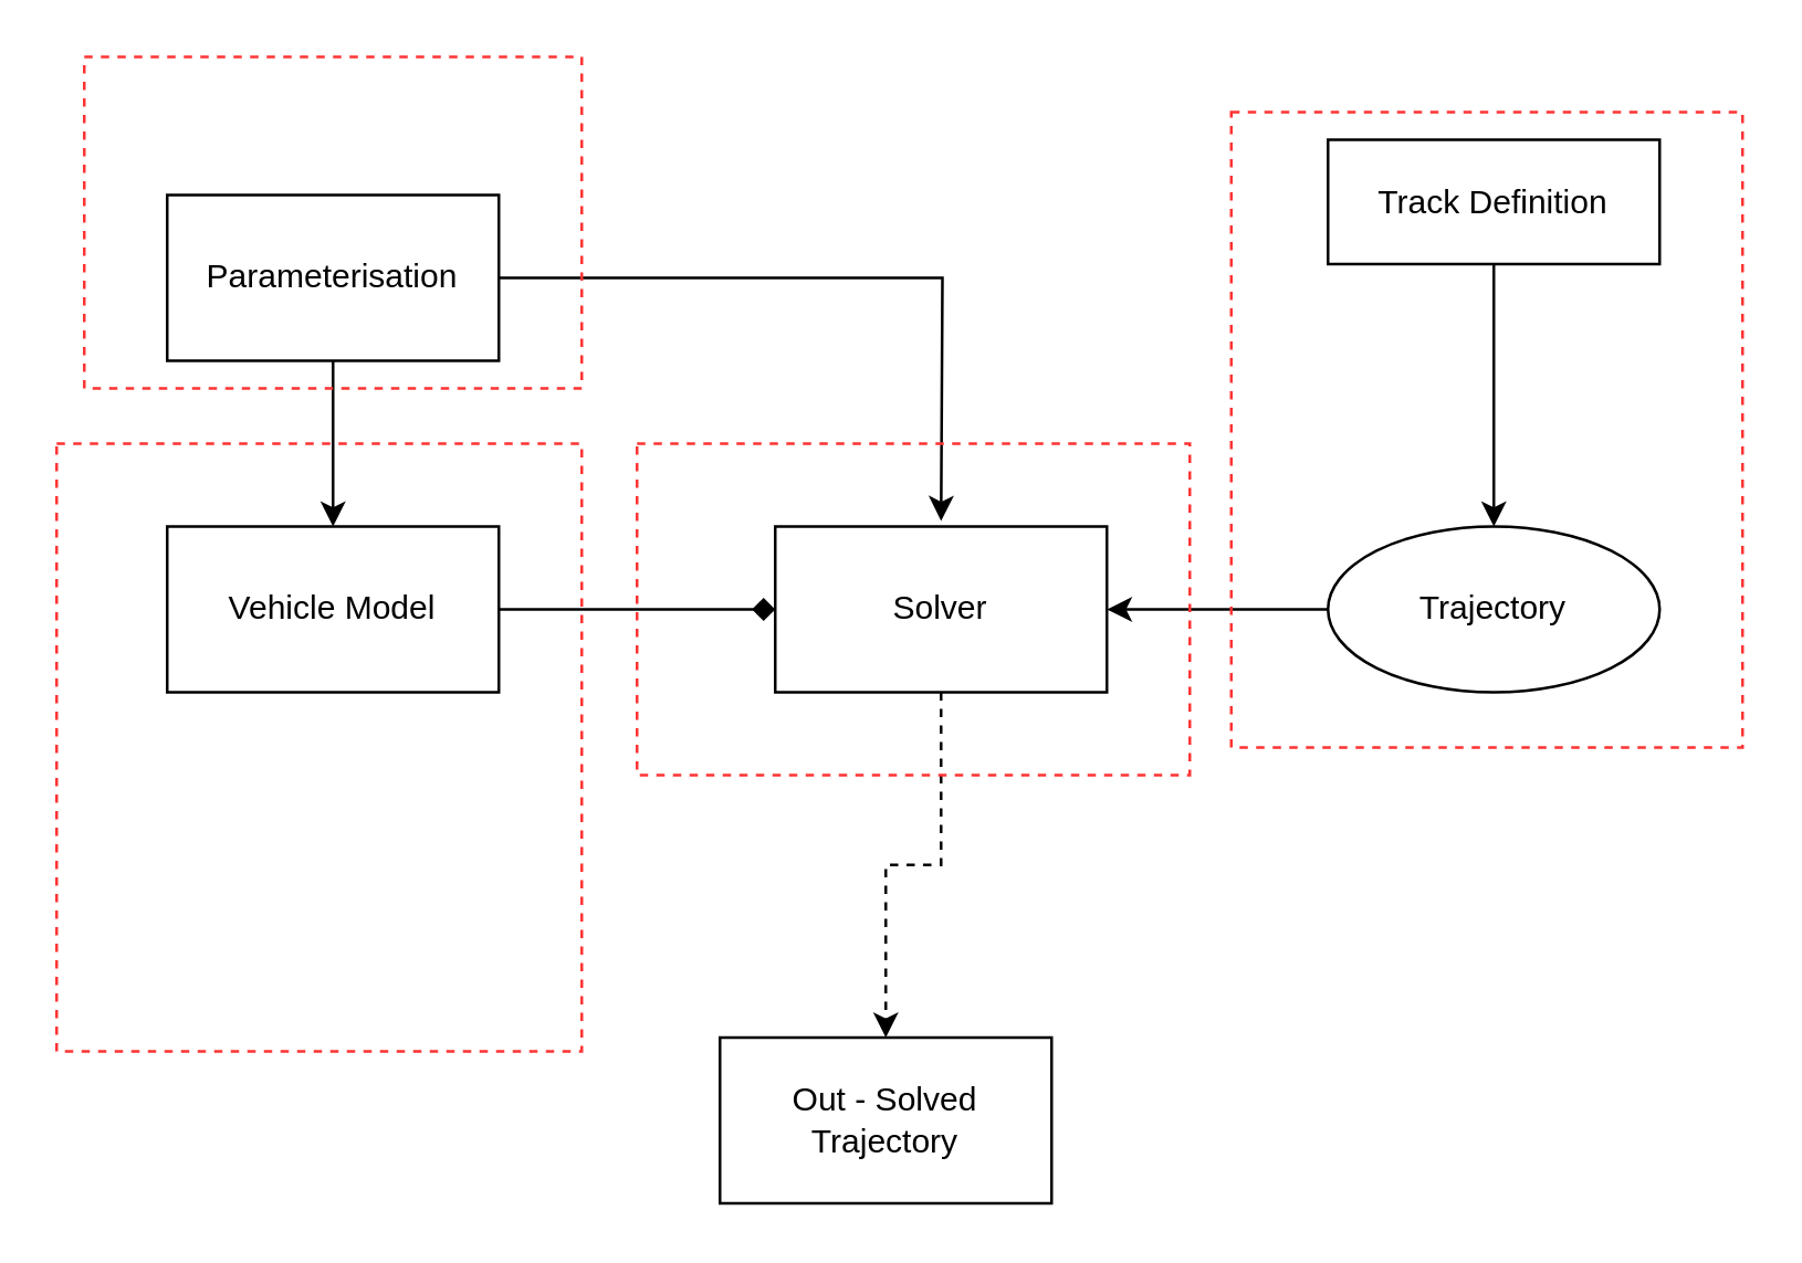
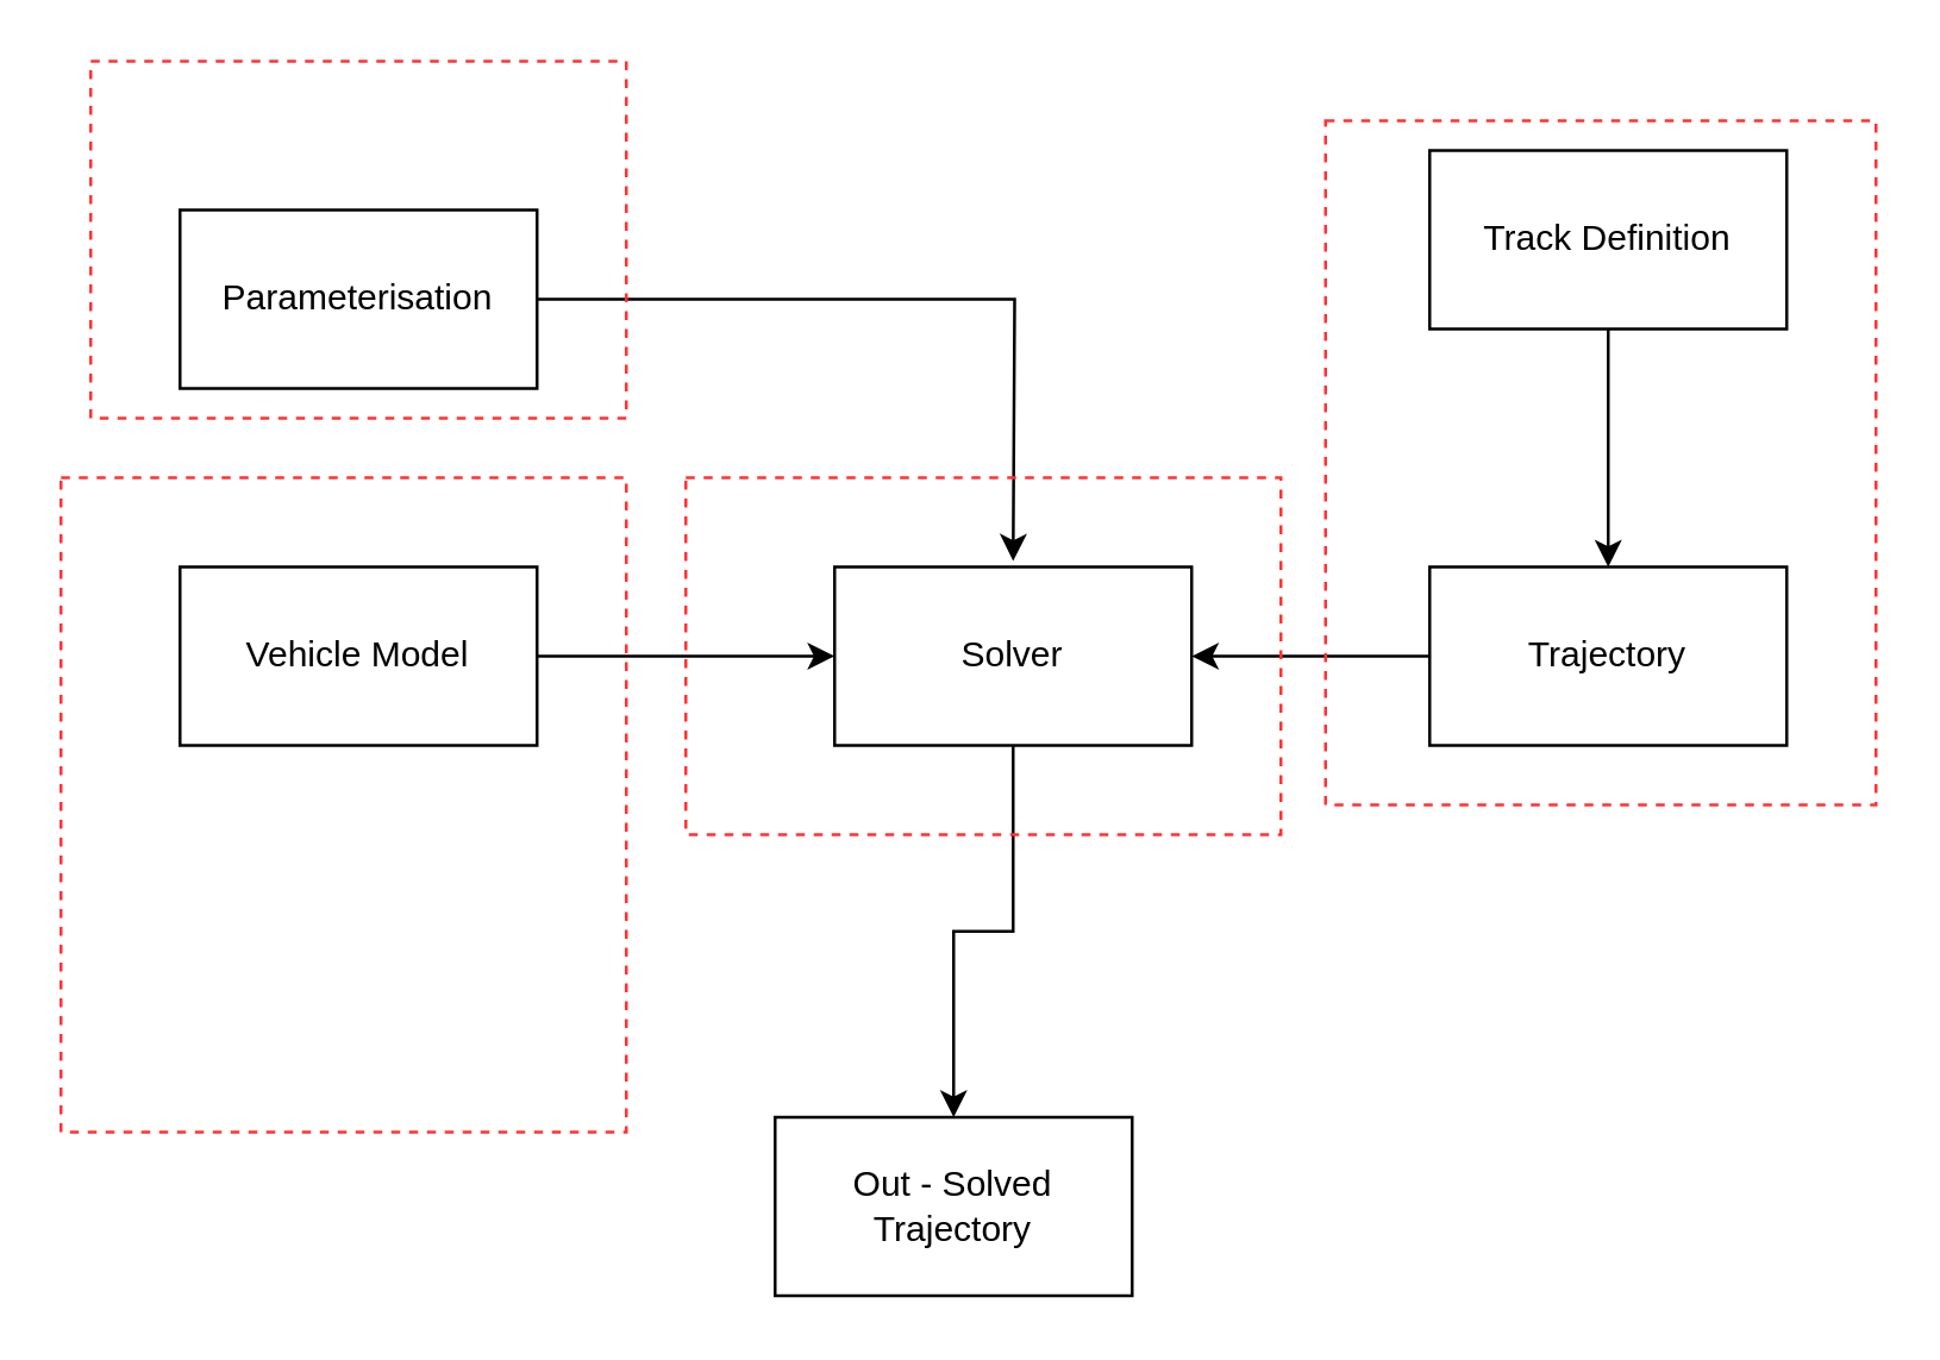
  <mxCell id="0" />
  <mxCell id="1" parent="0" />
- <mxCell id="2" value="" style="edgeStyle=orthogonalEdgeStyle;rounded=0;orthogonalLoop=1;jettySize=auto;html=1;endArrow=diamond;" edge="1" parent="1" source="3" target="11"><mxGeometry relative="1" as="geometry" /></mxCell>
+ <mxCell id="2" value="" style="edgeStyle=orthogonalEdgeStyle;rounded=0;orthogonalLoop=1;jettySize=auto;html=1;" edge="1" parent="1" source="3" target="11"><mxGeometry relative="1" as="geometry" /></mxCell>
  <mxCell id="3" value="Vehicle Model" style="whiteSpace=wrap;html=1;" vertex="1" parent="1"><mxGeometry x="60" y="190" width="120" height="60" as="geometry" /></mxCell>
- <mxCell id="4" value="" style="edgeStyle=orthogonalEdgeStyle;rounded=0;orthogonalLoop=1;jettySize=auto;html=1;" edge="1" parent="1" source="6" target="3"><mxGeometry relative="1" as="geometry" /></mxCell>
  <mxCell id="5" style="edgeStyle=orthogonalEdgeStyle;rounded=0;orthogonalLoop=1;jettySize=auto;html=1;exitX=1;exitY=0.5;exitDx=0;exitDy=0;startArrow=none;startFill=0;" edge="1" parent="1" source="6"><mxGeometry relative="1" as="geometry"><mxPoint x="340" y="188" as="targetPoint" /></mxGeometry></mxCell>
  <mxCell id="6" value="Parameterisation" style="whiteSpace=wrap;html=1;" vertex="1" parent="1"><mxGeometry x="60" y="70" width="120" height="60" as="geometry" /></mxCell>
  <mxCell id="7" value="" style="edgeStyle=orthogonalEdgeStyle;rounded=0;orthogonalLoop=1;jettySize=auto;html=1;" edge="1" parent="1" source="9" target="11"><mxGeometry relative="1" as="geometry" /></mxCell>
  <mxCell id="8" value="" style="edgeStyle=orthogonalEdgeStyle;rounded=0;orthogonalLoop=1;jettySize=auto;html=1;startArrow=classic;startFill=1;endArrow=none;endFill=0;" edge="1" parent="1" source="9" target="13"><mxGeometry relative="1" as="geometry" /></mxCell>
- <mxCell id="9" value="Trajectory" style="ellipse;whiteSpace=wrap;html=1;" vertex="1" parent="1"><mxGeometry x="480" y="190" width="120" height="60" as="geometry" /></mxCell>
- <mxCell id="10" value="" style="edgeStyle=orthogonalEdgeStyle;rounded=0;orthogonalLoop=1;jettySize=auto;html=1;dashed=1;" edge="1" parent="1" source="11" target="12"><mxGeometry relative="1" as="geometry" /></mxCell>
+ <mxCell id="9" value="Trajectory" style="whiteSpace=wrap;html=1;" vertex="1" parent="1"><mxGeometry x="480" y="190" width="120" height="60" as="geometry" /></mxCell>
+ <mxCell id="10" value="" style="edgeStyle=orthogonalEdgeStyle;rounded=0;orthogonalLoop=1;jettySize=auto;html=1;" edge="1" parent="1" source="11" target="12"><mxGeometry relative="1" as="geometry" /></mxCell>
  <mxCell id="11" value="Solver" style="whiteSpace=wrap;html=1;" vertex="1" parent="1"><mxGeometry x="280" y="190" width="120" height="60" as="geometry" /></mxCell>
  <mxCell id="12" value="Out - Solved Trajectory" style="whiteSpace=wrap;html=1;" vertex="1" parent="1"><mxGeometry x="260" y="375" width="120" height="60" as="geometry" /></mxCell>
- <mxCell id="13" value="Track Definition" style="whiteSpace=wrap;html=1;" vertex="1" parent="1"><mxGeometry x="480" y="50" width="120" height="45" as="geometry" /></mxCell>
+ <mxCell id="13" value="Track Definition" style="whiteSpace=wrap;html=1;" vertex="1" parent="1"><mxGeometry x="480" y="50" width="120" height="60" as="geometry" /></mxCell>
  <mxCell id="14" value="" style="rounded=0;whiteSpace=wrap;html=1;dashed=1;strokeColor=#FF3333;fillColor=none;" vertex="1" parent="1"><mxGeometry x="20" y="160" width="190" height="220" as="geometry" /></mxCell>
  <mxCell id="15" value="" style="rounded=0;whiteSpace=wrap;html=1;dashed=1;strokeColor=#FF3333;fillColor=none;" vertex="1" parent="1"><mxGeometry x="445" y="40" width="185" height="230" as="geometry" /></mxCell>
  <mxCell id="16" value="" style="rounded=0;whiteSpace=wrap;html=1;dashed=1;strokeColor=#FF3333;fillColor=none;" vertex="1" parent="1"><mxGeometry x="230" y="160" width="200" height="120" as="geometry" /></mxCell>
  <mxCell id="17" value="" style="rounded=0;whiteSpace=wrap;html=1;dashed=1;strokeColor=#FF3333;fillColor=none;" vertex="1" parent="1"><mxGeometry x="30" y="20" width="180" height="120" as="geometry" /></mxCell>
